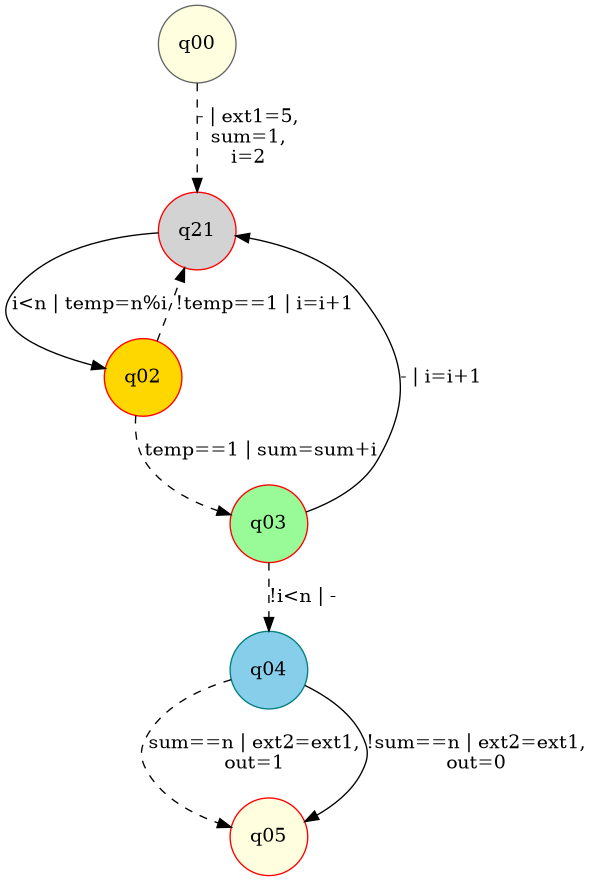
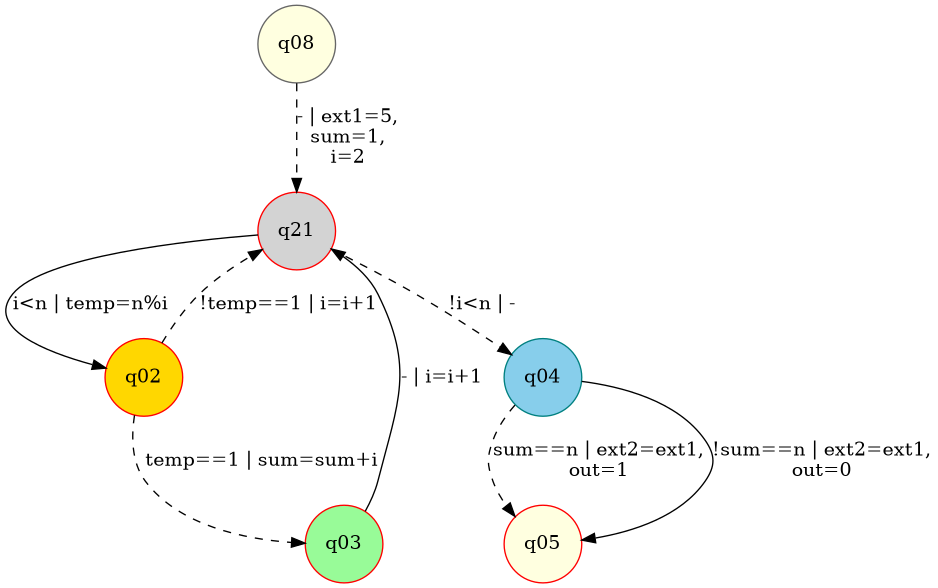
  digraph {
    node [color=red fillcolor=lightyellow shape=circle style=filled]
    edge [style=dashed]
-   q00 [color=gray40]
+   q00 [color=gray40 label=q08]
    n2 [fillcolor=lightgrey label=q21]
    q02 [fillcolor=gold]
    q04 [color=teal fillcolor=skyblue]
    q03 [fillcolor=palegreen]
    q05
    q00 -> n2 [label="- | ext1=5,\nsum=1,\ni=2"]
    n2 -> q02 [label="i<n | temp=n%i" style=solid]
-   q03 -> q04 [label="!i<n | -"]
+   n2 -> q04 [label="!i<n | -"]
    q02 -> n2 [label="!temp==1 | i=i+1"]
    q02 -> q03 [label="temp==1 | sum=sum+i"]
    q04 -> q05 [label="sum==n | ext2=ext1,\nout=1"]
    q04 -> q05 [label="!sum==n | ext2=ext1,\nout=0" style=solid]
    q03 -> n2 [label="- | i=i+1" style=solid]
  }
